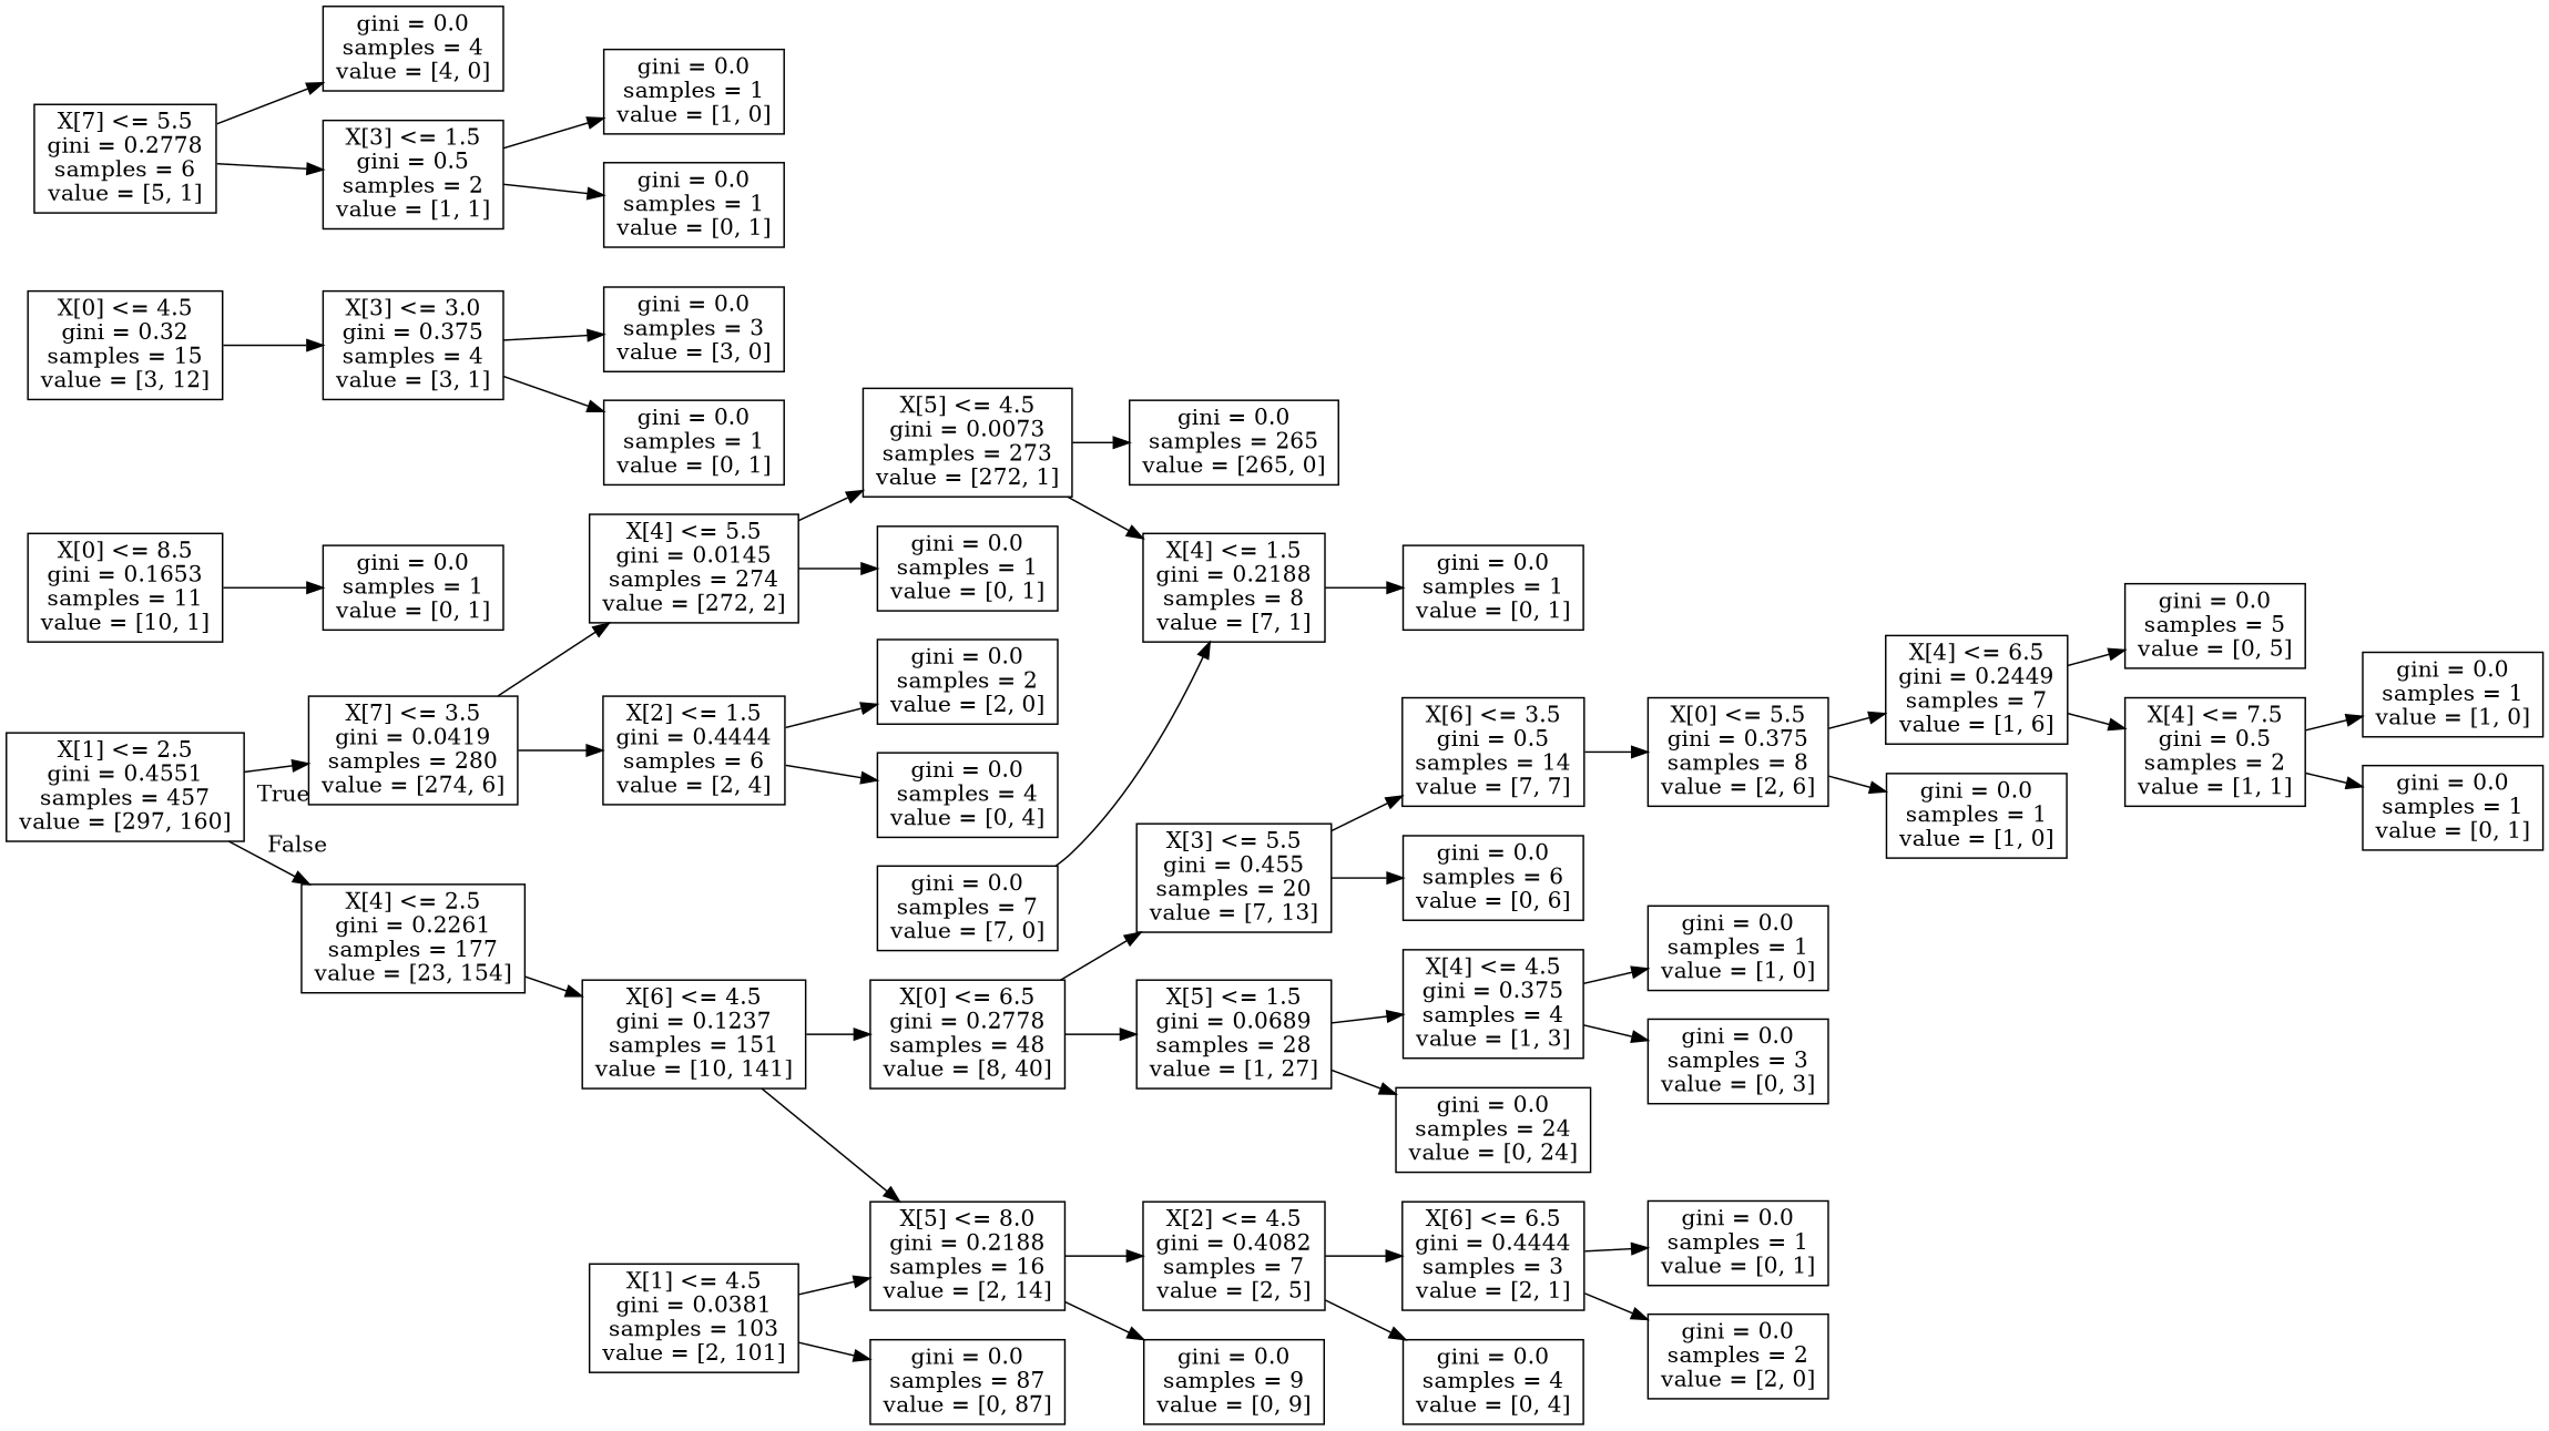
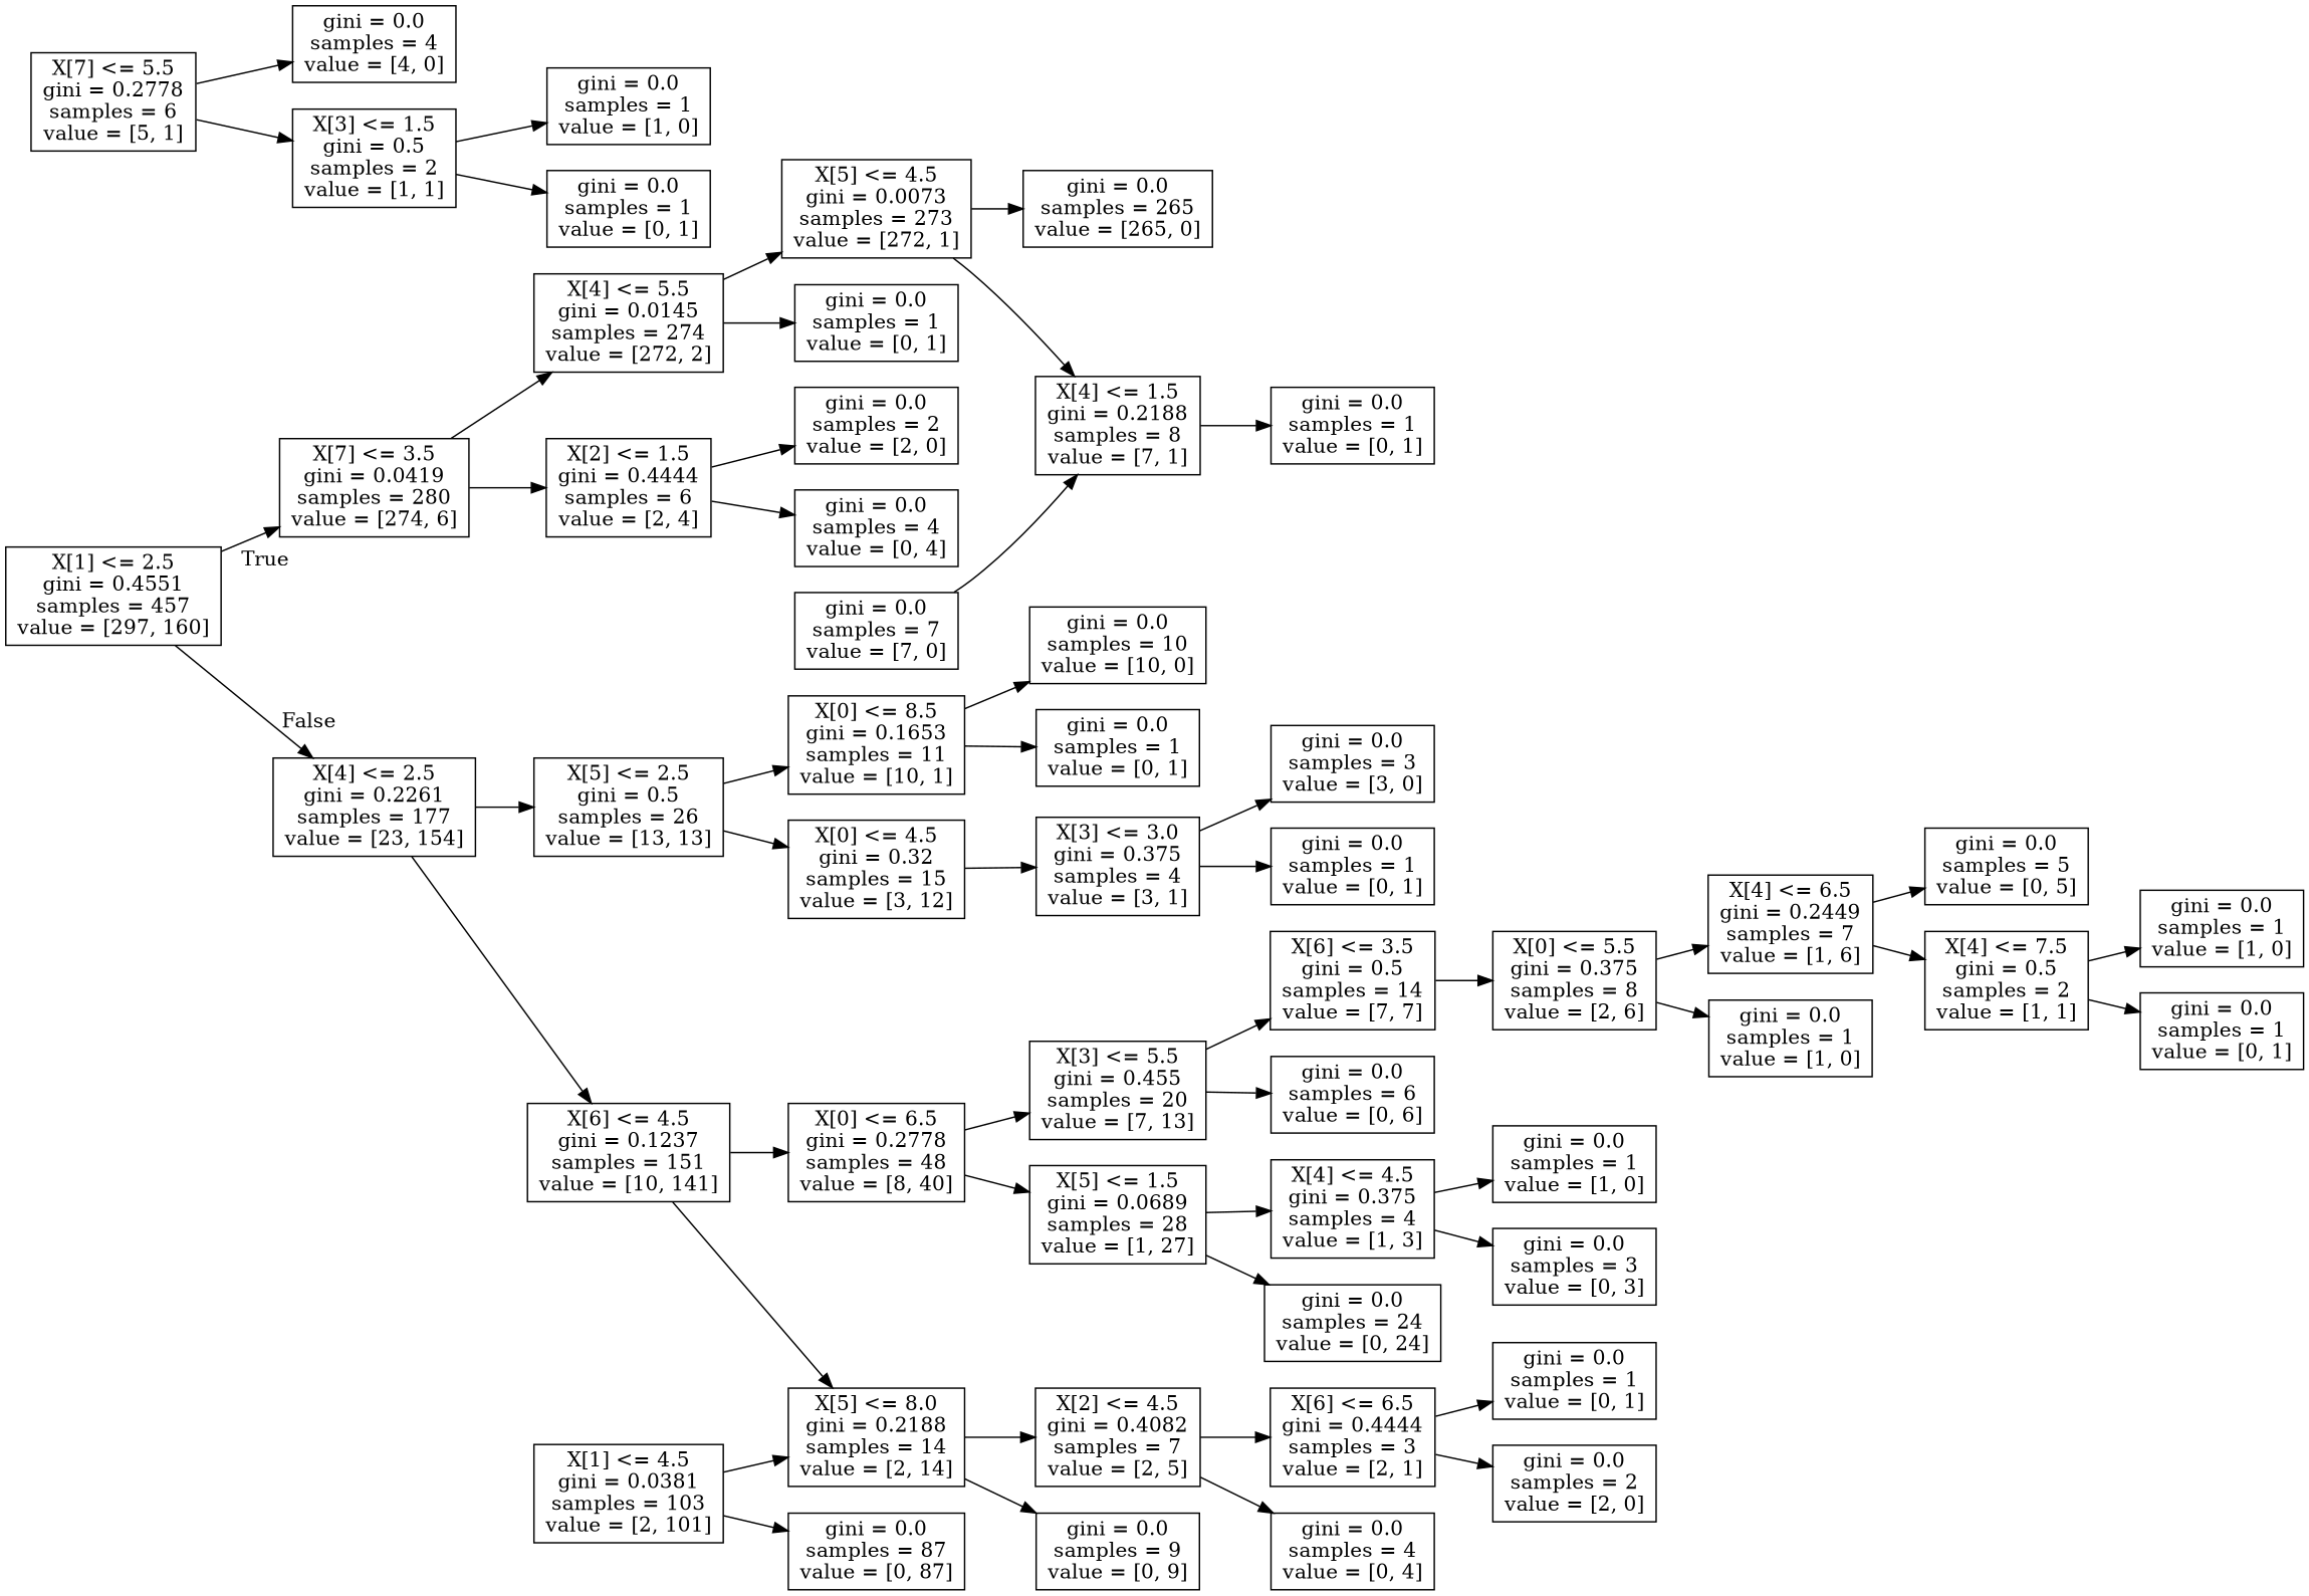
  digraph {
    rankdir=LR
    node [shape=box]
    n1 [label="X[1] <= 2.5\ngini = 0.4551\nsamples = 457\nvalue = [297, 160]"]
    n2 [label="X[7] <= 3.5\ngini = 0.0419\nsamples = 280\nvalue = [274, 6]"]
    n3 [label="X[4] <= 2.5\ngini = 0.2261\nsamples = 177\nvalue = [23, 154]"]
    n4 [label="X[4] <= 5.5\ngini = 0.0145\nsamples = 274\nvalue = [272, 2]"]
    n5 [label="X[2] <= 1.5\ngini = 0.4444\nsamples = 6\nvalue = [2, 4]"]
+   n6 [label="X[5] <= 2.5\ngini = 0.5\nsamples = 26\nvalue = [13, 13]"]
    n7 [label="X[6] <= 4.5\ngini = 0.1237\nsamples = 151\nvalue = [10, 141]"]
    n8 [label="X[5] <= 4.5\ngini = 0.0073\nsamples = 273\nvalue = [272, 1]"]
    n9 [label="gini = 0.0\nsamples = 1\nvalue = [0, 1]"]
    n10 [label="gini = 0.0\nsamples = 2\nvalue = [2, 0]"]
    n11 [label="gini = 0.0\nsamples = 4\nvalue = [0, 4]"]
    n12 [label="gini = 0.0\nsamples = 265\nvalue = [265, 0]"]
    n13 [label="X[4] <= 1.5\ngini = 0.2188\nsamples = 8\nvalue = [7, 1]"]
    n14 [label="gini = 0.0\nsamples = 1\nvalue = [0, 1]"]
    n15 [label="gini = 0.0\nsamples = 7\nvalue = [7, 0]"]
    n16 [label="X[0] <= 8.5\ngini = 0.1653\nsamples = 11\nvalue = [10, 1]"]
    n17 [label="X[0] <= 4.5\ngini = 0.32\nsamples = 15\nvalue = [3, 12]"]
    n18 [label="X[0] <= 6.5\ngini = 0.2778\nsamples = 48\nvalue = [8, 40]"]
-   n19 [label="X[5] <= 8.0\ngini = 0.2188\nsamples = 16\nvalue = [2, 14]"]
+   n19 [label="X[5] <= 8.0\ngini = 0.2188\nsamples = 14\nvalue = [2, 14]"]
+   n20 [label="gini = 0.0\nsamples = 10\nvalue = [10, 0]"]
    n21 [label="gini = 0.0\nsamples = 1\nvalue = [0, 1]"]
    n22 [label="X[3] <= 3.0\ngini = 0.375\nsamples = 4\nvalue = [3, 1]"]
    n23 [label="gini = 0.0\nsamples = 3\nvalue = [3, 0]"]
    n24 [label="gini = 0.0\nsamples = 1\nvalue = [0, 1]"]
    n25 [label="X[3] <= 5.5\ngini = 0.455\nsamples = 20\nvalue = [7, 13]"]
    n26 [label="X[5] <= 1.5\ngini = 0.0689\nsamples = 28\nvalue = [1, 27]"]
    n27 [label="X[1] <= 4.5\ngini = 0.0381\nsamples = 103\nvalue = [2, 101]"]
    n28 [label="gini = 0.0\nsamples = 87\nvalue = [0, 87]"]
    n29 [label="X[6] <= 3.5\ngini = 0.5\nsamples = 14\nvalue = [7, 7]"]
    n30 [label="gini = 0.0\nsamples = 6\nvalue = [0, 6]"]
    n31 [label="X[4] <= 4.5\ngini = 0.375\nsamples = 4\nvalue = [1, 3]"]
    n32 [label="gini = 0.0\nsamples = 24\nvalue = [0, 24]"]
    n33 [label="X[0] <= 5.5\ngini = 0.375\nsamples = 8\nvalue = [2, 6]"]
    n34 [label="X[7] <= 5.5\ngini = 0.2778\nsamples = 6\nvalue = [5, 1]"]
    n35 [label="gini = 0.0\nsamples = 4\nvalue = [4, 0]"]
    n36 [label="X[3] <= 1.5\ngini = 0.5\nsamples = 2\nvalue = [1, 1]"]
    n37 [label="X[4] <= 6.5\ngini = 0.2449\nsamples = 7\nvalue = [1, 6]"]
    n38 [label="gini = 0.0\nsamples = 1\nvalue = [1, 0]"]
    n39 [label="gini = 0.0\nsamples = 1\nvalue = [1, 0]"]
    n40 [label="gini = 0.0\nsamples = 1\nvalue = [0, 1]"]
    n41 [label="gini = 0.0\nsamples = 5\nvalue = [0, 5]"]
    n42 [label="X[4] <= 7.5\ngini = 0.5\nsamples = 2\nvalue = [1, 1]"]
    n43 [label="gini = 0.0\nsamples = 1\nvalue = [1, 0]"]
    n44 [label="gini = 0.0\nsamples = 1\nvalue = [0, 1]"]
    n45 [label="gini = 0.0\nsamples = 1\nvalue = [1, 0]"]
    n46 [label="gini = 0.0\nsamples = 3\nvalue = [0, 3]"]
    n47 [label="X[2] <= 4.5\ngini = 0.4082\nsamples = 7\nvalue = [2, 5]"]
    n48 [label="gini = 0.0\nsamples = 9\nvalue = [0, 9]"]
    n49 [label="X[6] <= 6.5\ngini = 0.4444\nsamples = 3\nvalue = [2, 1]"]
    n50 [label="gini = 0.0\nsamples = 4\nvalue = [0, 4]"]
    n51 [label="gini = 0.0\nsamples = 1\nvalue = [0, 1]"]
    n52 [label="gini = 0.0\nsamples = 2\nvalue = [2, 0]"]
    n1 -> n2 [headlabel=True labelangle=45 labeldistance=2.5]
    n1 -> n3 [headlabel=False labelangle=-45 labeldistance=2.5]
    n2 -> n4
    n2 -> n5
+   n3 -> n6
    n3 -> n7
    n4 -> n8
    n4 -> n9
    n5 -> n10
    n5 -> n11
+   n6 -> n16
+   n6 -> n17
    n7 -> n18
    n7 -> n19
    n8 -> n12
    n8 -> n13
    n13 -> n14
    n15 -> n13
+   n16 -> n20
    n16 -> n21
    n17 -> n22
    n18 -> n25
    n18 -> n26
    n19 -> n47
    n19 -> n48
    n22 -> n23
    n22 -> n24
    n25 -> n29
    n25 -> n30
    n26 -> n31
    n26 -> n32
    n27 -> n19
    n27 -> n28
    n29 -> n33
    n31 -> n45
    n31 -> n46
    n33 -> n37
    n33 -> n38
    n34 -> n35
    n34 -> n36
    n36 -> n39
    n36 -> n40
    n37 -> n41
    n37 -> n42
    n42 -> n43
    n42 -> n44
    n47 -> n49
    n47 -> n50
    n49 -> n51
    n49 -> n52
  }
